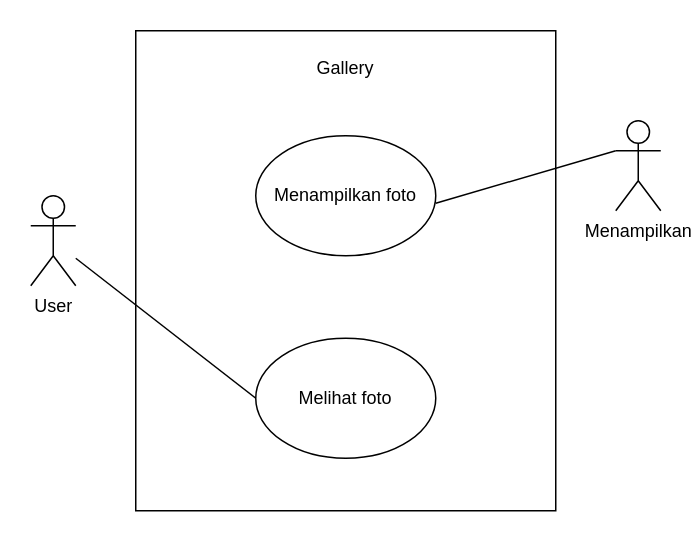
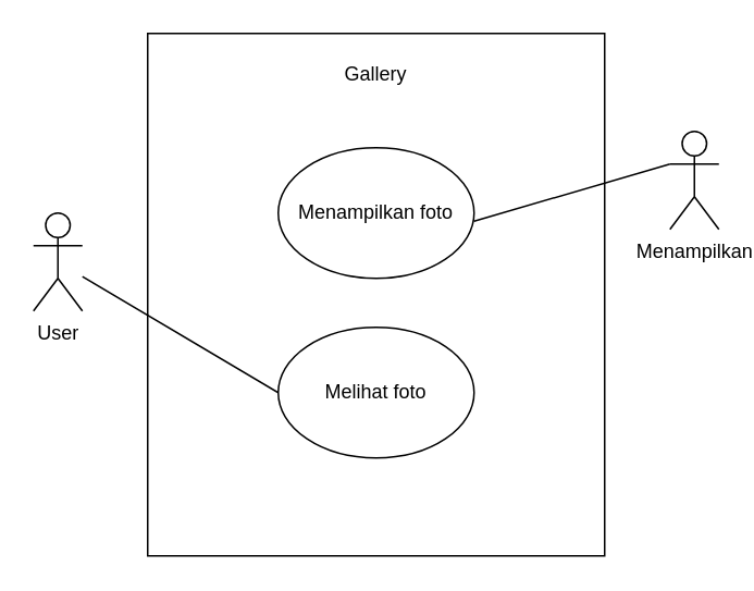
  <mxCell id="0" />
  <mxCell id="1" parent="0" />
  <mxCell id="2" value="" style="rounded=0;whiteSpace=wrap;html=1;" vertex="1" parent="1"><mxGeometry x="90" y="20" width="280" height="320" as="geometry" /></mxCell>
  <mxCell id="3" value="User" style="shape=umlActor;verticalLabelPosition=bottom;verticalAlign=top;html=1;outlineConnect=0;" vertex="1" parent="1"><mxGeometry x="20" y="130" width="30" height="60" as="geometry" /></mxCell>
  <mxCell id="4" value="Gallery" style="text;html=1;strokeColor=none;fillColor=none;align=center;verticalAlign=middle;whiteSpace=wrap;rounded=0;" vertex="1" parent="1"><mxGeometry x="200" y="30" width="60" height="30" as="geometry" /></mxCell>
- <mxCell id="5" value="Melihat foto" style="ellipse;whiteSpace=wrap;html=1;" vertex="1" parent="1"><mxGeometry x="170" y="225" width="120" height="80" as="geometry" /></mxCell>
+ <mxCell id="5" value="Melihat foto" style="ellipse;whiteSpace=wrap;html=1;" vertex="1" parent="1"><mxGeometry x="170" y="200" width="120" height="80" as="geometry" /></mxCell>
  <mxCell id="6" value="" style="endArrow=none;html=1;rounded=0;entryX=0;entryY=0.5;entryDx=0;entryDy=0;" edge="1" parent="1" source="3" target="5"><mxGeometry width="50" height="50" relative="1" as="geometry"><mxPoint x="140" y="140" as="sourcePoint" /><mxPoint x="190" y="90" as="targetPoint" /></mxGeometry></mxCell>
  <mxCell id="7" value="Menampilkan" style="shape=umlActor;verticalLabelPosition=bottom;verticalAlign=top;html=1;outlineConnect=0;" vertex="1" parent="1"><mxGeometry x="410" y="80" width="30" height="60" as="geometry" /></mxCell>
  <mxCell id="8" value="Menampilkan foto" style="ellipse;whiteSpace=wrap;html=1;" vertex="1" parent="1"><mxGeometry x="170" y="90" width="120" height="80" as="geometry" /></mxCell>
  <mxCell id="9" value="" style="endArrow=none;html=1;rounded=0;entryX=0;entryY=0.333;entryDx=0;entryDy=0;entryPerimeter=0;" edge="1" parent="1" target="7"><mxGeometry width="50" height="50" relative="1" as="geometry"><mxPoint x="290" y="135" as="sourcePoint" /><mxPoint x="340" y="85" as="targetPoint" /></mxGeometry></mxCell>
